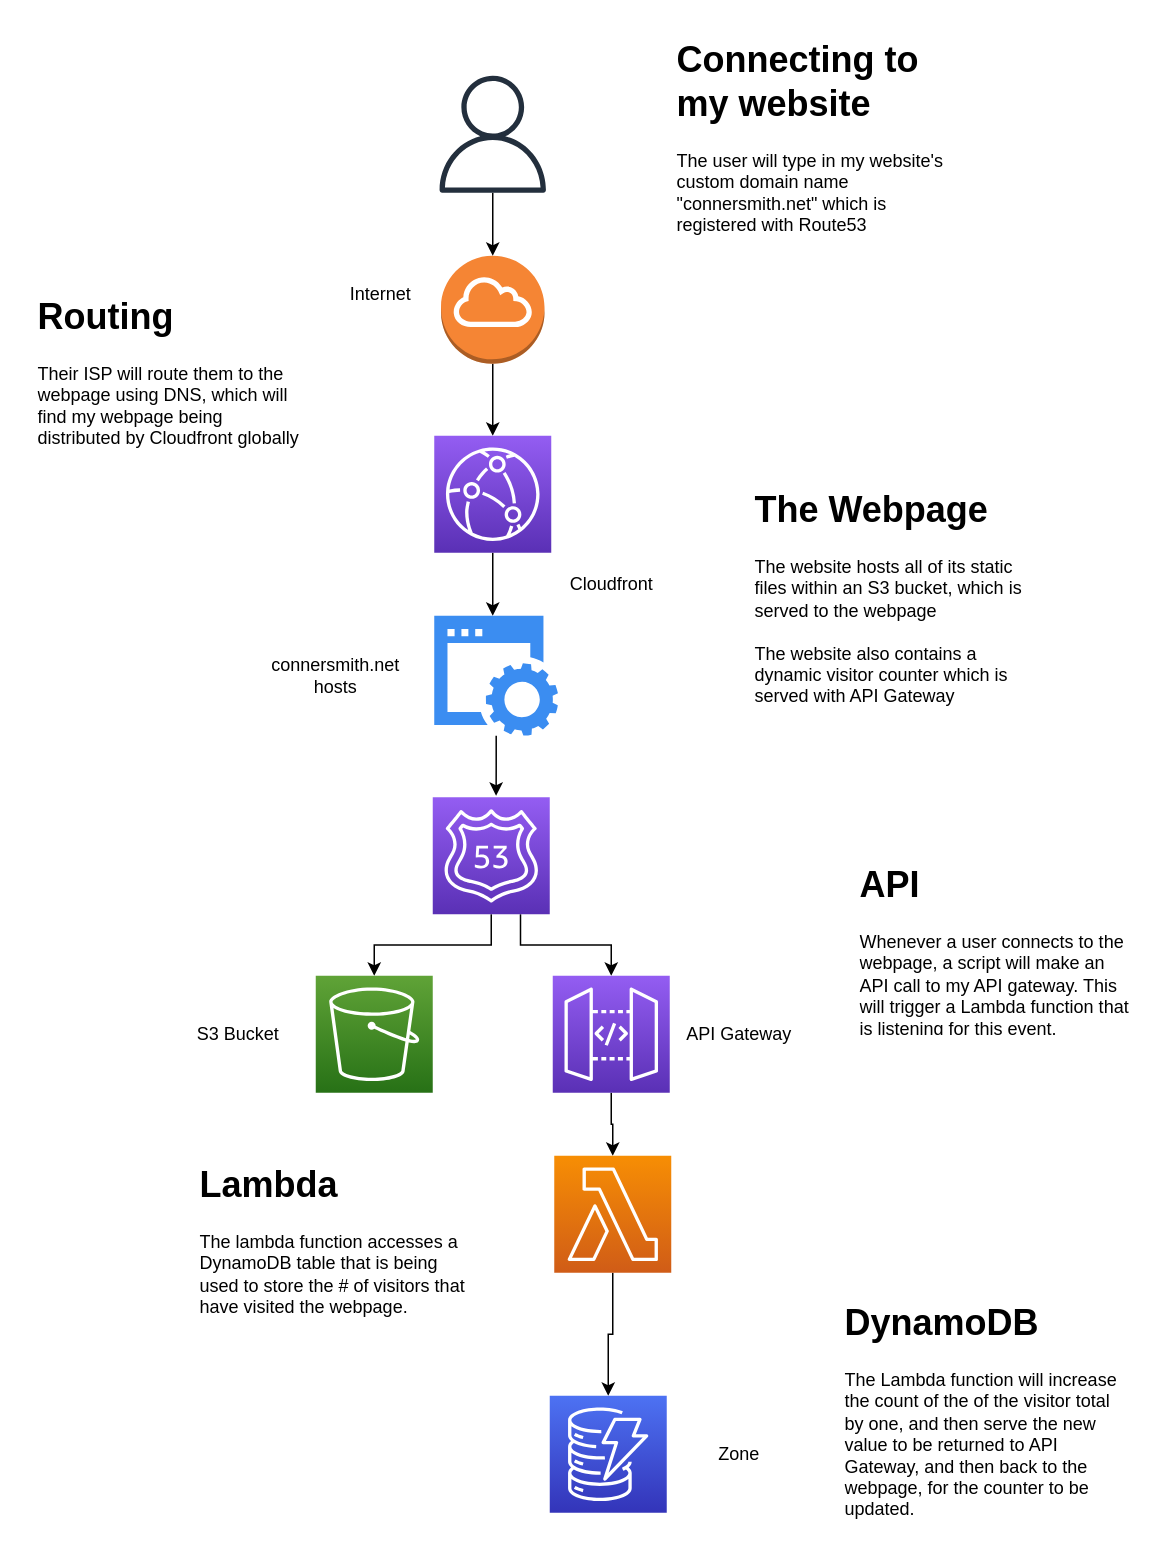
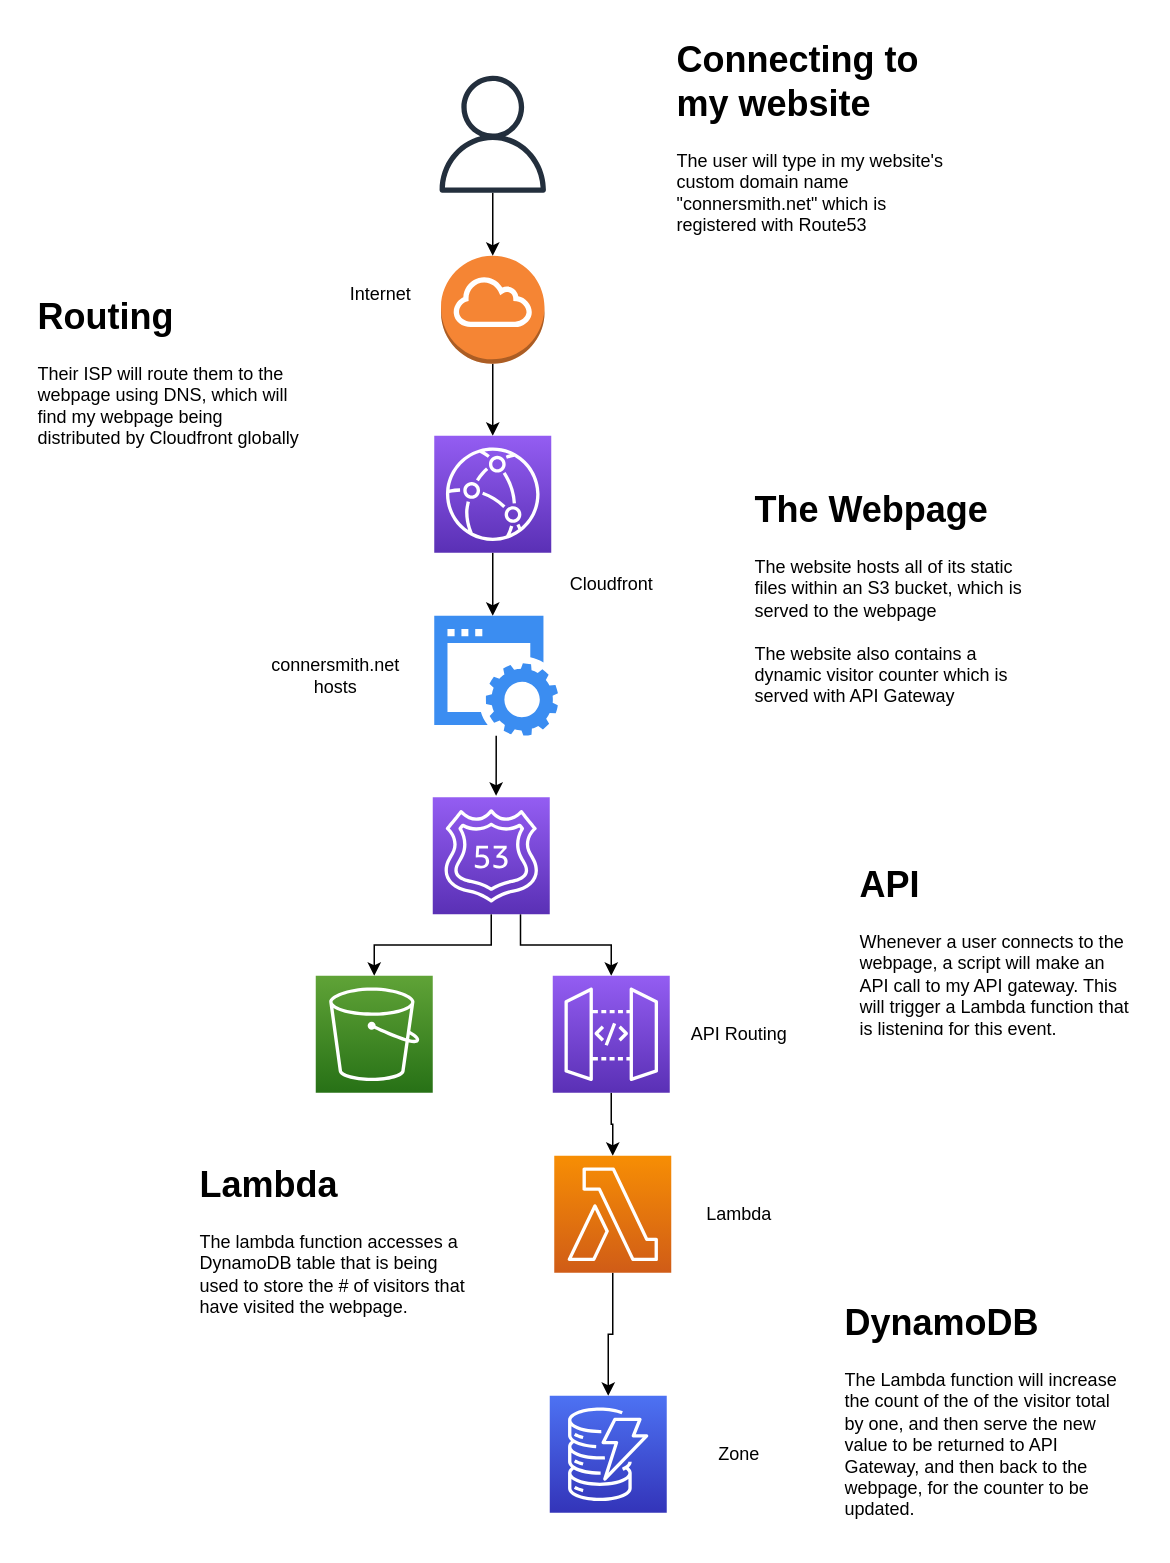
  <mxCell id="0" />
  <mxCell id="1" parent="0" />
  <mxCell id="2" style="edgeStyle=orthogonalEdgeStyle;rounded=0;orthogonalLoop=1;jettySize=auto;html=1;entryX=0.5;entryY=0;entryDx=0;entryDy=0;entryPerimeter=0;" edge="1" parent="1" source="3" target="9"><mxGeometry relative="1" as="geometry" /></mxCell>
  <mxCell id="3" value="" style="outlineConnect=0;dashed=0;verticalLabelPosition=bottom;verticalAlign=top;align=center;html=1;shape=mxgraph.aws3.internet_gateway;fillColor=#F58534;gradientColor=none;" vertex="1" parent="1"><mxGeometry x="293.5" y="170" width="69" height="72" as="geometry" /></mxCell>
  <mxCell id="4" style="edgeStyle=orthogonalEdgeStyle;rounded=0;orthogonalLoop=1;jettySize=auto;html=1;entryX=0.5;entryY=0;entryDx=0;entryDy=0;entryPerimeter=0;" edge="1" parent="1" source="5" target="3"><mxGeometry relative="1" as="geometry" /></mxCell>
  <mxCell id="5" value="" style="sketch=0;outlineConnect=0;fontColor=#232F3E;gradientColor=none;fillColor=#232F3D;strokeColor=none;dashed=0;verticalLabelPosition=bottom;verticalAlign=top;align=center;html=1;fontSize=12;fontStyle=0;aspect=fixed;pointerEvents=1;shape=mxgraph.aws4.user;" vertex="1" parent="1"><mxGeometry x="289" y="50" width="78" height="78" as="geometry" /></mxCell>
  <mxCell id="6" style="edgeStyle=orthogonalEdgeStyle;rounded=0;orthogonalLoop=1;jettySize=auto;html=1;" edge="1" parent="1" source="7"><mxGeometry relative="1" as="geometry"><mxPoint x="330.235" y="530" as="targetPoint" /></mxGeometry></mxCell>
  <mxCell id="7" value="" style="sketch=0;html=1;aspect=fixed;strokeColor=none;shadow=0;fillColor=#3B8DF1;verticalAlign=top;labelPosition=center;verticalLabelPosition=bottom;shape=mxgraph.gcp2.website" vertex="1" parent="1"><mxGeometry x="289" y="410" width="82.47" height="80" as="geometry" /></mxCell>
  <mxCell id="8" style="edgeStyle=orthogonalEdgeStyle;rounded=0;orthogonalLoop=1;jettySize=auto;html=1;" edge="1" parent="1" source="9" target="7"><mxGeometry relative="1" as="geometry"><Array as="points"><mxPoint x="328" y="400" /><mxPoint x="328" y="400" /></Array></mxGeometry></mxCell>
  <mxCell id="9" value="" style="sketch=0;points=[[0,0,0],[0.25,0,0],[0.5,0,0],[0.75,0,0],[1,0,0],[0,1,0],[0.25,1,0],[0.5,1,0],[0.75,1,0],[1,1,0],[0,0.25,0],[0,0.5,0],[0,0.75,0],[1,0.25,0],[1,0.5,0],[1,0.75,0]];outlineConnect=0;fontColor=#232F3E;gradientColor=#945DF2;gradientDirection=north;fillColor=#5A30B5;strokeColor=#ffffff;dashed=0;verticalLabelPosition=bottom;verticalAlign=top;align=center;html=1;fontSize=12;fontStyle=0;aspect=fixed;shape=mxgraph.aws4.resourceIcon;resIcon=mxgraph.aws4.cloudfront;" vertex="1" parent="1"><mxGeometry x="289" y="290" width="78" height="78" as="geometry" /></mxCell>
  <mxCell id="10" value="Internet" style="text;html=1;align=center;verticalAlign=middle;resizable=0;points=[];autosize=1;strokeColor=none;fillColor=none;" vertex="1" parent="1"><mxGeometry x="223" y="181" width="60" height="30" as="geometry" /></mxCell>
  <mxCell id="11" value="Cloudfront" style="text;html=1;align=center;verticalAlign=middle;resizable=0;points=[];autosize=1;strokeColor=none;fillColor=none;" vertex="1" parent="1"><mxGeometry x="367" y="374" width="80" height="30" as="geometry" /></mxCell>
  <mxCell id="12" value="connersmith.net&lt;br&gt;hosts" style="text;html=1;align=center;verticalAlign=middle;resizable=0;points=[];autosize=1;strokeColor=none;fillColor=none;" vertex="1" parent="1"><mxGeometry x="168" y="430" width="110" height="40" as="geometry" /></mxCell>
  <mxCell id="13" style="edgeStyle=orthogonalEdgeStyle;rounded=0;orthogonalLoop=1;jettySize=auto;html=1;" edge="1" parent="1" source="15" target="16"><mxGeometry relative="1" as="geometry" /></mxCell>
  <mxCell id="14" style="edgeStyle=orthogonalEdgeStyle;rounded=0;orthogonalLoop=1;jettySize=auto;html=1;exitX=0.75;exitY=1;exitDx=0;exitDy=0;exitPerimeter=0;entryX=0.5;entryY=0;entryDx=0;entryDy=0;entryPerimeter=0;" edge="1" parent="1" source="15" target="18"><mxGeometry relative="1" as="geometry" /></mxCell>
  <mxCell id="15" value="" style="sketch=0;points=[[0,0,0],[0.25,0,0],[0.5,0,0],[0.75,0,0],[1,0,0],[0,1,0],[0.25,1,0],[0.5,1,0],[0.75,1,0],[1,1,0],[0,0.25,0],[0,0.5,0],[0,0.75,0],[1,0.25,0],[1,0.5,0],[1,0.75,0]];outlineConnect=0;fontColor=#232F3E;gradientColor=#945DF2;gradientDirection=north;fillColor=#5A30B5;strokeColor=#ffffff;dashed=0;verticalLabelPosition=bottom;verticalAlign=top;align=center;html=1;fontSize=12;fontStyle=0;aspect=fixed;shape=mxgraph.aws4.resourceIcon;resIcon=mxgraph.aws4.route_53;" vertex="1" parent="1"><mxGeometry x="288" y="531" width="78" height="78" as="geometry" /></mxCell>
  <mxCell id="16" value="" style="sketch=0;points=[[0,0,0],[0.25,0,0],[0.5,0,0],[0.75,0,0],[1,0,0],[0,1,0],[0.25,1,0],[0.5,1,0],[0.75,1,0],[1,1,0],[0,0.25,0],[0,0.5,0],[0,0.75,0],[1,0.25,0],[1,0.5,0],[1,0.75,0]];outlineConnect=0;fontColor=#232F3E;gradientColor=#60A337;gradientDirection=north;fillColor=#277116;strokeColor=#ffffff;dashed=0;verticalLabelPosition=bottom;verticalAlign=top;align=center;html=1;fontSize=12;fontStyle=0;aspect=fixed;shape=mxgraph.aws4.resourceIcon;resIcon=mxgraph.aws4.s3;" vertex="1" parent="1"><mxGeometry x="210" y="650" width="78" height="78" as="geometry" /></mxCell>
  <mxCell id="17" style="edgeStyle=orthogonalEdgeStyle;rounded=0;orthogonalLoop=1;jettySize=auto;html=1;" edge="1" parent="1" source="18" target="20"><mxGeometry relative="1" as="geometry" /></mxCell>
  <mxCell id="18" value="" style="sketch=0;points=[[0,0,0],[0.25,0,0],[0.5,0,0],[0.75,0,0],[1,0,0],[0,1,0],[0.25,1,0],[0.5,1,0],[0.75,1,0],[1,1,0],[0,0.25,0],[0,0.5,0],[0,0.75,0],[1,0.25,0],[1,0.5,0],[1,0.75,0]];outlineConnect=0;fontColor=#232F3E;gradientColor=#945DF2;gradientDirection=north;fillColor=#5A30B5;strokeColor=#ffffff;dashed=0;verticalLabelPosition=bottom;verticalAlign=top;align=center;html=1;fontSize=12;fontStyle=0;aspect=fixed;shape=mxgraph.aws4.resourceIcon;resIcon=mxgraph.aws4.api_gateway;" vertex="1" parent="1"><mxGeometry x="368" y="650" width="78" height="78" as="geometry" /></mxCell>
  <mxCell id="19" style="edgeStyle=orthogonalEdgeStyle;rounded=0;orthogonalLoop=1;jettySize=auto;html=1;" edge="1" parent="1" source="20" target="21"><mxGeometry relative="1" as="geometry" /></mxCell>
  <mxCell id="20" value="" style="sketch=0;points=[[0,0,0],[0.25,0,0],[0.5,0,0],[0.75,0,0],[1,0,0],[0,1,0],[0.25,1,0],[0.5,1,0],[0.75,1,0],[1,1,0],[0,0.25,0],[0,0.5,0],[0,0.75,0],[1,0.25,0],[1,0.5,0],[1,0.75,0]];outlineConnect=0;fontColor=#232F3E;gradientColor=#F78E04;gradientDirection=north;fillColor=#D05C17;strokeColor=#ffffff;dashed=0;verticalLabelPosition=bottom;verticalAlign=top;align=center;html=1;fontSize=12;fontStyle=0;aspect=fixed;shape=mxgraph.aws4.resourceIcon;resIcon=mxgraph.aws4.lambda;" vertex="1" parent="1"><mxGeometry x="369" y="770" width="78" height="78" as="geometry" /></mxCell>
  <mxCell id="21" value="" style="sketch=0;points=[[0,0,0],[0.25,0,0],[0.5,0,0],[0.75,0,0],[1,0,0],[0,1,0],[0.25,1,0],[0.5,1,0],[0.75,1,0],[1,1,0],[0,0.25,0],[0,0.5,0],[0,0.75,0],[1,0.25,0],[1,0.5,0],[1,0.75,0]];outlineConnect=0;fontColor=#232F3E;gradientColor=#4D72F3;gradientDirection=north;fillColor=#3334B9;strokeColor=#ffffff;dashed=0;verticalLabelPosition=bottom;verticalAlign=top;align=center;html=1;fontSize=12;fontStyle=0;aspect=fixed;shape=mxgraph.aws4.resourceIcon;resIcon=mxgraph.aws4.dynamodb;" vertex="1" parent="1"><mxGeometry x="366" y="930" width="78" height="78" as="geometry" /></mxCell>
- <mxCell id="22" value="S3 Bucket" style="text;html=1;align=center;verticalAlign=middle;resizable=0;points=[];autosize=1;strokeColor=none;fillColor=none;" vertex="1" parent="1"><mxGeometry x="118" y="674" width="80" height="30" as="geometry" /></mxCell>
- <mxCell id="23" value="API Gateway" style="text;html=1;align=center;verticalAlign=middle;resizable=0;points=[];autosize=1;strokeColor=none;fillColor=none;" vertex="1" parent="1"><mxGeometry x="447" y="674" width="90" height="30" as="geometry" /></mxCell>
+ <mxCell id="23" value="API Routing" style="text;html=1;align=center;verticalAlign=middle;resizable=0;points=[];autosize=1;strokeColor=none;fillColor=none;" vertex="1" parent="1"><mxGeometry x="447" y="674" width="90" height="30" as="geometry" /></mxCell>
+ <mxCell id="24" value="Lambda" style="text;html=1;align=center;verticalAlign=middle;resizable=0;points=[];autosize=1;strokeColor=none;fillColor=none;" vertex="1" parent="1"><mxGeometry x="457" y="794" width="70" height="30" as="geometry" /></mxCell>
  <mxCell id="25" value="Zone" style="text;html=1;align=center;verticalAlign=middle;resizable=0;points=[];autosize=1;strokeColor=none;fillColor=none;" vertex="1" parent="1"><mxGeometry x="452" y="954" width="80" height="30" as="geometry" /></mxCell>
  <mxCell id="26" value="&lt;h1&gt;Connecting to my website&lt;/h1&gt;&lt;div&gt;The user will type in my website's custom domain name &quot;connersmith.net&quot; which is registered with Route53&lt;/div&gt;" style="text;html=1;strokeColor=none;fillColor=none;spacing=5;spacingTop=-20;whiteSpace=wrap;overflow=hidden;rounded=0;" vertex="1" parent="1"><mxGeometry x="446" y="20" width="190" height="150" as="geometry" /></mxCell>
  <mxCell id="27" value="&lt;h1&gt;Routing&lt;/h1&gt;&lt;div&gt;Their ISP will route them to the webpage using DNS, which will find my webpage being distributed by Cloudfront globally&lt;/div&gt;" style="text;html=1;strokeColor=none;fillColor=none;spacing=5;spacingTop=-20;whiteSpace=wrap;overflow=hidden;rounded=0;" vertex="1" parent="1"><mxGeometry x="20" y="191" width="190" height="119" as="geometry" /></mxCell>
  <mxCell id="28" value="&lt;h1&gt;The Webpage&lt;/h1&gt;&lt;div&gt;The website hosts all of its static files within an S3 bucket, which is served to the webpage&lt;/div&gt;&lt;div&gt;&lt;br&gt;&lt;/div&gt;&lt;div&gt;The website also contains a dynamic visitor counter which is served with API Gateway&lt;/div&gt;&lt;div&gt;&lt;br&gt;&lt;/div&gt;" style="text;html=1;strokeColor=none;fillColor=none;spacing=5;spacingTop=-20;whiteSpace=wrap;overflow=hidden;rounded=0;" vertex="1" parent="1"><mxGeometry x="498" y="320" width="190" height="180" as="geometry" /></mxCell>
  <mxCell id="29" value="&lt;h1&gt;API&lt;/h1&gt;&lt;div&gt;Whenever a user connects to the webpage, a script will make an API call to my API gateway. This will trigger a Lambda function that is listening for this event.&lt;/div&gt;" style="text;html=1;strokeColor=none;fillColor=none;spacing=5;spacingTop=-20;whiteSpace=wrap;overflow=hidden;rounded=0;" vertex="1" parent="1"><mxGeometry x="568" y="570" width="190" height="120" as="geometry" /></mxCell>
  <mxCell id="30" style="edgeStyle=orthogonalEdgeStyle;rounded=0;orthogonalLoop=1;jettySize=auto;html=1;exitX=0.5;exitY=1;exitDx=0;exitDy=0;" edge="1" parent="1"><mxGeometry relative="1" as="geometry"><mxPoint x="183" y="950" as="targetPoint" /><mxPoint x="183" y="950" as="sourcePoint" /></mxGeometry></mxCell>
  <mxCell id="31" value="&lt;h1&gt;Lambda&lt;/h1&gt;&lt;div&gt;The lambda function accesses a DynamoDB table that is being used to store the # of visitors that have visited the webpage.&lt;/div&gt;" style="text;html=1;strokeColor=none;fillColor=none;spacing=5;spacingTop=-20;whiteSpace=wrap;overflow=hidden;rounded=0;" vertex="1" parent="1"><mxGeometry x="128" y="770" width="190" height="120" as="geometry" /></mxCell>
  <mxCell id="32" value="&lt;h1&gt;DynamoDB&lt;/h1&gt;&lt;div&gt;The Lambda function will increase the count of the of the visitor total by one, and then serve the new value to be returned to API Gateway, and then back to the webpage, for the counter to be updated.&lt;/div&gt;" style="text;html=1;strokeColor=none;fillColor=none;spacing=5;spacingTop=-20;whiteSpace=wrap;overflow=hidden;rounded=0;" vertex="1" parent="1"><mxGeometry x="558" y="862" width="190" height="158" as="geometry" /></mxCell>
